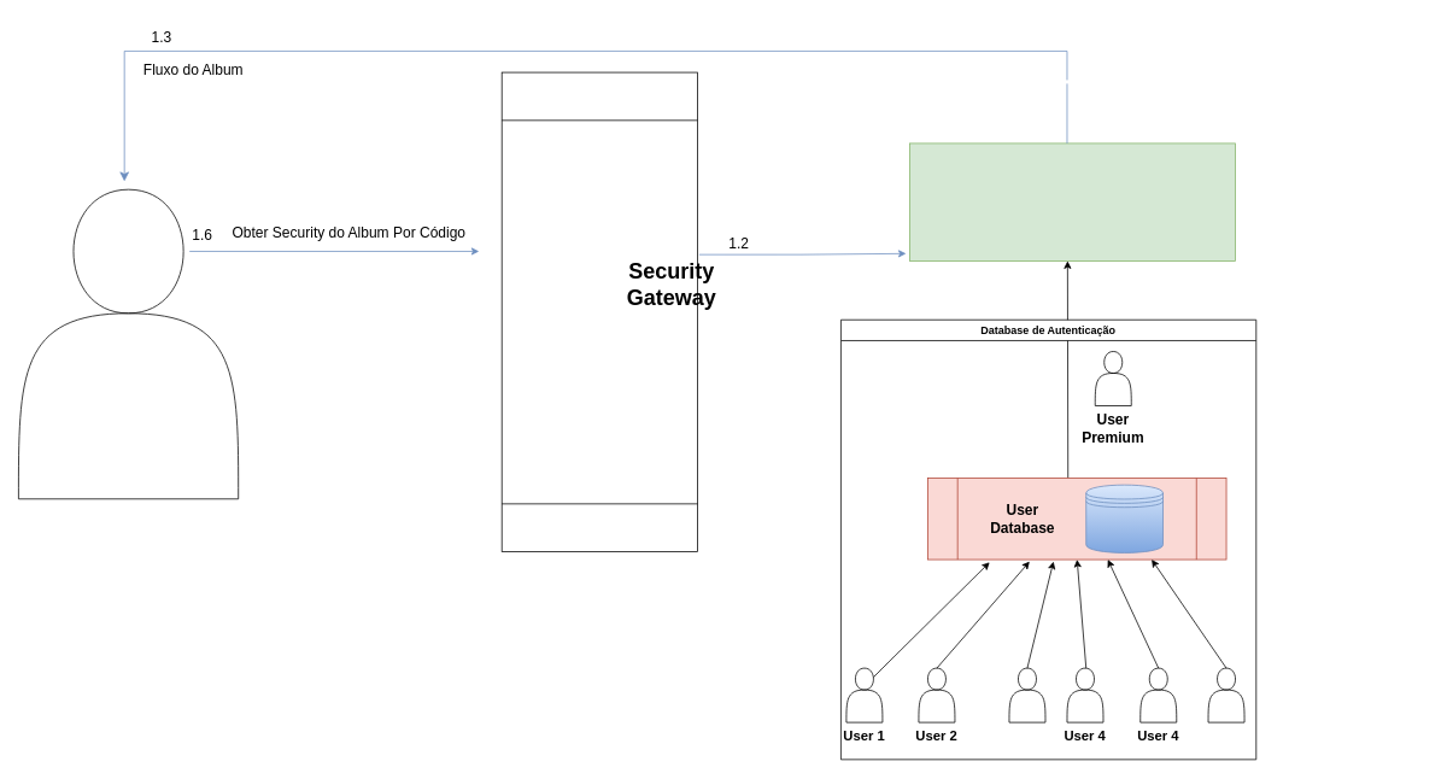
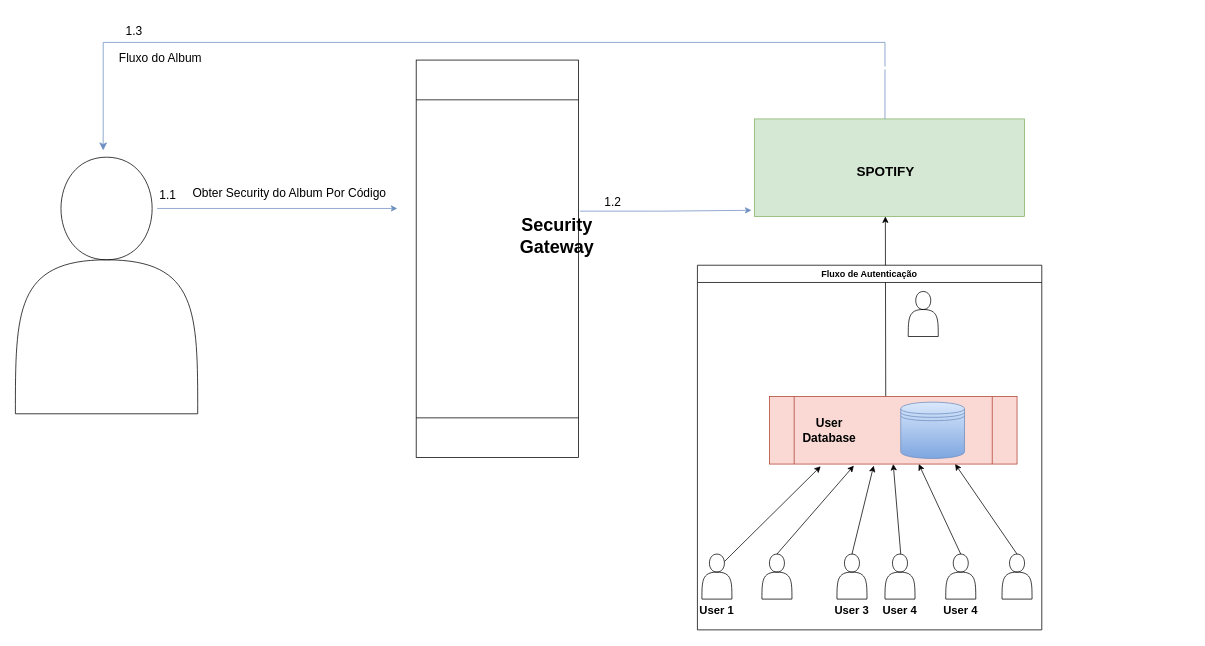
  <mxCell id="0" />
  <mxCell id="1" parent="0" />
  <mxCell id="2" value="" style="rounded=0;whiteSpace=wrap;html=1;fillColor=#d5e8d4;strokeColor=#82b366;" vertex="1" parent="1"><mxGeometry x="1005" y="158" width="360" height="130" as="geometry" /></mxCell>
+ <mxCell id="3" value="&lt;font style=&quot;font-size: 18px;&quot;&gt;&lt;b&gt;SPOTIFY&lt;/b&gt;&lt;/font&gt;" style="text;html=1;align=center;verticalAlign=middle;whiteSpace=wrap;rounded=0;" vertex="1" parent="1"><mxGeometry x="1075" y="198" width="210" height="60" as="geometry" /></mxCell>
  <mxCell id="4" value="" style="endArrow=classic;html=1;rounded=0;" edge="1" parent="1"><mxGeometry width="50" height="50" relative="1" as="geometry"><mxPoint x="1180" y="528" as="sourcePoint" /><mxPoint x="1179.5" y="288" as="targetPoint" /></mxGeometry></mxCell>
  <mxCell id="5" value="" style="shape=process;whiteSpace=wrap;html=1;backgroundOutline=1;fillColor=#fad9d5;strokeColor=#ae4132;" vertex="1" parent="1"><mxGeometry x="1025" y="528" width="330" height="90" as="geometry" /></mxCell>
- <mxCell id="6" value="User Database" style="text;html=1;align=center;verticalAlign=middle;whiteSpace=wrap;rounded=0;fontSize=16;fontStyle=1" vertex="1" parent="1"><mxGeometry x="1100" y="558" width="60" height="30" as="geometry" /></mxCell>
+ <mxCell id="6" value="User Database" style="text;html=1;align=center;verticalAlign=middle;whiteSpace=wrap;rounded=0;fontSize=16;fontStyle=1" vertex="1" parent="1"><mxGeometry x="1075" y="558" width="60" height="30" as="geometry" /></mxCell>
  <mxCell id="7" value="" style="shape=datastore;whiteSpace=wrap;html=1;fillColor=#dae8fc;gradientColor=#7ea6e0;strokeColor=#6c8ebf;" vertex="1" parent="1"><mxGeometry x="1200" y="535.5" width="85" height="75" as="geometry" /></mxCell>
  <mxCell id="8" value="" style="shape=actor;whiteSpace=wrap;html=1;" vertex="1" parent="1"><mxGeometry x="1210" y="388" width="40" height="60" as="geometry" /></mxCell>
- <mxCell id="9" value="User Premium" style="text;html=1;align=center;verticalAlign=middle;whiteSpace=wrap;rounded=0;strokeWidth=11;fontSize=16;fontStyle=1" vertex="1" parent="1"><mxGeometry x="1200" y="458" width="60" height="30" as="geometry" /></mxCell>
  <mxCell id="10" value="" style="shape=actor;whiteSpace=wrap;html=1;" vertex="1" parent="1"><mxGeometry x="935" y="738" width="40" height="60" as="geometry" /></mxCell>
  <mxCell id="11" value="" style="shape=actor;whiteSpace=wrap;html=1;" vertex="1" parent="1"><mxGeometry x="1015" y="738" width="40" height="60" as="geometry" /></mxCell>
  <mxCell id="12" value="" style="shape=actor;whiteSpace=wrap;html=1;" vertex="1" parent="1"><mxGeometry x="1115" y="738" width="40" height="60" as="geometry" /></mxCell>
  <mxCell id="13" value="" style="shape=actor;whiteSpace=wrap;html=1;" vertex="1" parent="1"><mxGeometry x="1179" y="738" width="40" height="60" as="geometry" /></mxCell>
  <mxCell id="14" value="" style="shape=actor;whiteSpace=wrap;html=1;" vertex="1" parent="1"><mxGeometry x="1260" y="738" width="40" height="60" as="geometry" /></mxCell>
  <mxCell id="15" value="" style="shape=actor;whiteSpace=wrap;html=1;" vertex="1" parent="1"><mxGeometry x="1335" y="738" width="40" height="60" as="geometry" /></mxCell>
  <mxCell id="16" value="" style="endArrow=classic;html=1;rounded=0;entryX=0.207;entryY=1.033;entryDx=0;entryDy=0;entryPerimeter=0;" edge="1" parent="1" target="5"><mxGeometry width="50" height="50" relative="1" as="geometry"><mxPoint x="965" y="748" as="sourcePoint" /><mxPoint x="1015" y="698" as="targetPoint" /><Array as="points"><mxPoint x="975" y="738" /></Array></mxGeometry></mxCell>
  <mxCell id="17" value="" style="endArrow=classic;html=1;rounded=0;entryX=0.341;entryY=1.024;entryDx=0;entryDy=0;entryPerimeter=0;" edge="1" parent="1" target="5"><mxGeometry width="50" height="50" relative="1" as="geometry"><mxPoint x="1035" y="738" as="sourcePoint" /><mxPoint x="1146" y="628" as="targetPoint" /><Array as="points" /></mxGeometry></mxCell>
  <mxCell id="18" value="" style="endArrow=classic;html=1;rounded=0;entryX=0.75;entryY=1;entryDx=0;entryDy=0;" edge="1" parent="1" target="5"><mxGeometry width="50" height="50" relative="1" as="geometry"><mxPoint x="1355" y="738" as="sourcePoint" /><mxPoint x="1466" y="628" as="targetPoint" /><Array as="points" /></mxGeometry></mxCell>
  <mxCell id="19" value="" style="endArrow=classic;html=1;rounded=0;entryX=0.816;entryY=1.069;entryDx=0;entryDy=0;entryPerimeter=0;exitX=0.5;exitY=0;exitDx=0;exitDy=0;" edge="1" parent="1" source="14"><mxGeometry width="50" height="50" relative="1" as="geometry"><mxPoint x="1275" y="732" as="sourcePoint" /><mxPoint x="1224" y="618" as="targetPoint" /><Array as="points" /></mxGeometry></mxCell>
  <mxCell id="20" value="" style="endArrow=classic;html=1;rounded=0;entryX=0.421;entryY=1.024;entryDx=0;entryDy=0;entryPerimeter=0;" edge="1" parent="1" target="5"><mxGeometry width="50" height="50" relative="1" as="geometry"><mxPoint x="1135" y="738" as="sourcePoint" /><mxPoint x="1185" y="688" as="targetPoint" /><Array as="points" /></mxGeometry></mxCell>
  <mxCell id="21" value="" style="endArrow=classic;html=1;rounded=0;entryX=0.5;entryY=1;entryDx=0;entryDy=0;" edge="1" parent="1" target="5"><mxGeometry width="50" height="50" relative="1" as="geometry"><mxPoint x="1200" y="738" as="sourcePoint" /><mxPoint x="1229" y="620" as="targetPoint" /><Array as="points" /></mxGeometry></mxCell>
  <mxCell id="22" value="User 1" style="text;html=1;align=center;verticalAlign=middle;whiteSpace=wrap;rounded=0;fontSize=15;fontStyle=1" vertex="1" parent="1"><mxGeometry x="925" y="798" width="60" height="30" as="geometry" /></mxCell>
- <mxCell id="23" value="User 2" style="text;html=1;align=center;verticalAlign=middle;whiteSpace=wrap;rounded=0;fontSize=15;fontStyle=1" vertex="1" parent="1"><mxGeometry x="1005" y="798" width="60" height="30" as="geometry" /></mxCell>
+ <mxCell id="24" value="User 3" style="text;html=1;align=center;verticalAlign=middle;whiteSpace=wrap;rounded=0;fontSize=15;fontStyle=1" vertex="1" parent="1"><mxGeometry x="1105" y="798" width="60" height="30" as="geometry" /></mxCell>
  <mxCell id="25" value="User 4" style="text;html=1;align=center;verticalAlign=middle;whiteSpace=wrap;rounded=0;fontSize=15;fontStyle=1" vertex="1" parent="1"><mxGeometry x="1169" y="798" width="60" height="30" as="geometry" /></mxCell>
  <mxCell id="26" value="User 4" style="text;html=1;align=center;verticalAlign=middle;whiteSpace=wrap;rounded=0;fontSize=15;fontStyle=1" vertex="1" parent="1"><mxGeometry x="1250" y="798" width="60" height="30" as="geometry" /></mxCell>
- <mxCell id="27" value="Database de Autenticação" style="swimlane;whiteSpace=wrap;html=1;" vertex="1" parent="1"><mxGeometry x="929" y="353" width="459" height="486" as="geometry" /></mxCell>
+ <mxCell id="27" value="Fluxo de Autenticação" style="swimlane;whiteSpace=wrap;html=1;" vertex="1" parent="1"><mxGeometry x="929" y="353" width="459" height="486" as="geometry" /></mxCell>
  <mxCell id="28" value="" style="shape=actor;whiteSpace=wrap;html=1;" vertex="1" parent="1"><mxGeometry x="20" y="209" width="243" height="342" as="geometry" /></mxCell>
  <mxCell id="29" value="" style="endArrow=classic;html=1;rounded=0;fillColor=#dae8fc;gradientColor=#7ea6e0;strokeColor=#6c8ebf;" edge="1" parent="1"><mxGeometry width="50" height="50" relative="1" as="geometry"><mxPoint x="209" y="277.33" as="sourcePoint" /><mxPoint x="529" y="277.33" as="targetPoint" /></mxGeometry></mxCell>
  <mxCell id="30" value="Obter Security do Album Por Código" style="text;strokeColor=none;fillColor=none;html=1;fontSize=16;fontStyle=0;verticalAlign=middle;align=center;" vertex="1" parent="1"><mxGeometry x="335" y="236.31" width="100" height="40" as="geometry" /></mxCell>
  <mxCell id="31" style="edgeStyle=orthogonalEdgeStyle;rounded=0;orthogonalLoop=1;jettySize=auto;html=1;fillColor=#dae8fc;gradientColor=#7ea6e0;strokeColor=#6c8ebf;exitX=0.38;exitY=-0.008;exitDx=0;exitDy=0;exitPerimeter=0;" edge="1" parent="1" source="32"><mxGeometry relative="1" as="geometry"><mxPoint x="1001" y="279.81" as="targetPoint" /><Array as="points" /></mxGeometry></mxCell>
  <mxCell id="32" value="" style="shape=process;whiteSpace=wrap;html=1;backgroundOutline=1;rotation=90;" vertex="1" parent="1"><mxGeometry x="397.43" y="236.31" width="529.87" height="216.38" as="geometry" /></mxCell>
  <mxCell id="33" value="&lt;font style=&quot;font-size: 24px;&quot;&gt;&lt;b&gt;Security Gateway&lt;/b&gt;&lt;/font&gt;" style="text;html=1;align=center;verticalAlign=middle;whiteSpace=wrap;rounded=0;" vertex="1" parent="1"><mxGeometry x="712.36" y="299" width="60" height="30" as="geometry" /></mxCell>
  <mxCell id="34" value="" style="endArrow=none;html=1;rounded=0;fillColor=#dae8fc;gradientColor=#7ea6e0;strokeColor=#6c8ebf;" edge="1" parent="1"><mxGeometry width="50" height="50" relative="1" as="geometry"><mxPoint x="1179" y="158" as="sourcePoint" /><mxPoint x="1179" y="92" as="targetPoint" /></mxGeometry></mxCell>
  <mxCell id="35" value="" style="edgeStyle=elbowEdgeStyle;elbow=vertical;endArrow=classic;html=1;curved=0;rounded=0;endSize=8;startSize=8;fillColor=#dae8fc;gradientColor=#7ea6e0;strokeColor=#6c8ebf;" edge="1" parent="1"><mxGeometry width="50" height="50" relative="1" as="geometry"><mxPoint x="1179" y="88" as="sourcePoint" /><mxPoint x="137" y="200" as="targetPoint" /><Array as="points"><mxPoint x="1584" y="56" /></Array></mxGeometry></mxCell>
  <mxCell id="36" value="Fluxo do Album" style="text;strokeColor=none;fillColor=none;html=1;fontSize=16;fontStyle=0;verticalAlign=middle;align=center;" vertex="1" parent="1"><mxGeometry x="163" y="56" width="100" height="40" as="geometry" /></mxCell>
- <mxCell id="37" value="1.6" style="text;strokeColor=none;fillColor=none;html=1;fontSize=16;fontStyle=0;verticalAlign=middle;align=center;" vertex="1" parent="1"><mxGeometry x="173" y="239" width="100" height="40" as="geometry" /></mxCell>
+ <mxCell id="37" value="1.1" style="text;strokeColor=none;fillColor=none;html=1;fontSize=16;fontStyle=0;verticalAlign=middle;align=center;" vertex="1" parent="1"><mxGeometry x="173" y="239" width="100" height="40" as="geometry" /></mxCell>
  <mxCell id="38" value="1.2" style="text;strokeColor=none;fillColor=none;html=1;fontSize=16;fontStyle=0;verticalAlign=middle;align=center;" vertex="1" parent="1"><mxGeometry x="766" y="248" width="100" height="40" as="geometry" /></mxCell>
  <mxCell id="39" value="1.3" style="text;strokeColor=none;fillColor=none;html=1;fontSize=16;fontStyle=0;verticalAlign=middle;align=center;" vertex="1" parent="1"><mxGeometry x="128" y="20" width="100" height="40" as="geometry" /></mxCell>
